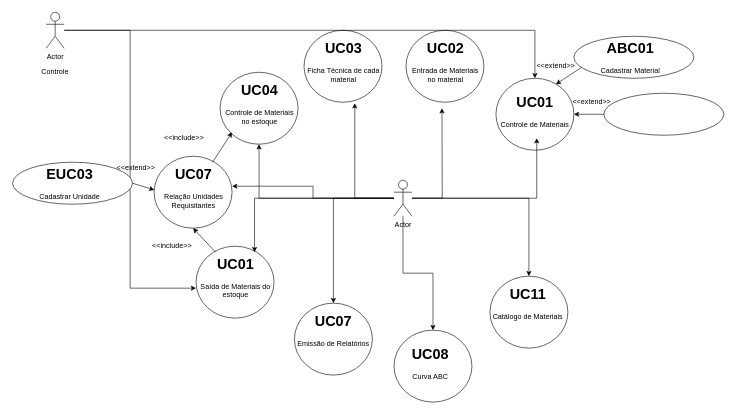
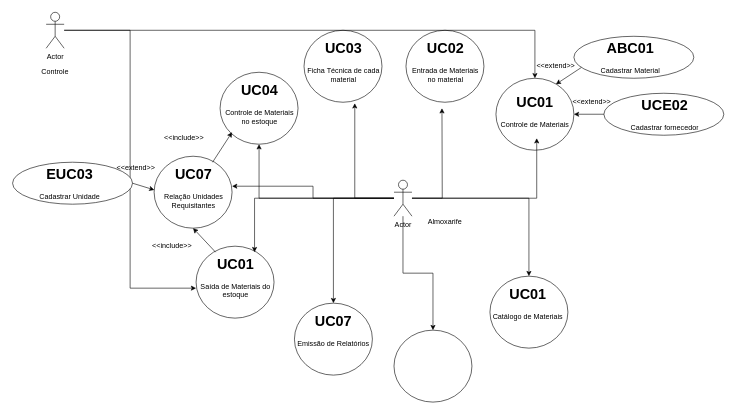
  <mxCell id="0" />
  <mxCell id="1" parent="0" />
  <mxCell id="2" value="" style="ellipse;whiteSpace=wrap;html=1;" parent="1" vertex="1"><mxGeometry x="256" y="260" width="130" height="120" as="geometry" /></mxCell>
  <mxCell id="3" value="&lt;h1 style=&quot;text-align: center&quot;&gt;UC07&lt;/h1&gt;&lt;p style=&quot;text-align: center&quot;&gt;Relação Unidades Requisitantes&lt;/p&gt;" style="text;html=1;strokeColor=none;fillColor=none;spacing=5;spacingTop=-20;whiteSpace=wrap;overflow=hidden;rounded=0;" parent="1" vertex="1"><mxGeometry x="256" y="270" width="130" height="80" as="geometry" /></mxCell>
  <mxCell id="4" value="" style="ellipse;whiteSpace=wrap;html=1;" parent="1" vertex="1"><mxGeometry x="366" y="120" width="130" height="120" as="geometry" /></mxCell>
  <mxCell id="5" value="&lt;h1 style=&quot;text-align: center&quot;&gt;UC04&lt;/h1&gt;&lt;p style=&quot;text-align: center&quot;&gt;Controle de Materiais no estoque&lt;/p&gt;" style="text;html=1;strokeColor=none;fillColor=none;spacing=5;spacingTop=-20;whiteSpace=wrap;overflow=hidden;rounded=0;" parent="1" vertex="1"><mxGeometry x="366" y="130" width="130" height="80" as="geometry" /></mxCell>
  <mxCell id="6" value="" style="ellipse;whiteSpace=wrap;html=1;" parent="1" vertex="1"><mxGeometry x="506" y="50" width="130" height="120" as="geometry" /></mxCell>
  <mxCell id="7" value="&lt;h1 style=&quot;text-align: center&quot;&gt;UC03&lt;/h1&gt;&lt;p style=&quot;text-align: center&quot;&gt;Ficha Técnica de cada material&lt;/p&gt;" style="text;html=1;strokeColor=none;fillColor=none;spacing=5;spacingTop=-20;whiteSpace=wrap;overflow=hidden;rounded=0;" parent="1" vertex="1"><mxGeometry x="506" y="60" width="130" height="80" as="geometry" /></mxCell>
  <mxCell id="8" value="" style="ellipse;whiteSpace=wrap;html=1;" parent="1" vertex="1"><mxGeometry x="326" y="410" width="130" height="120" as="geometry" /></mxCell>
  <mxCell id="9" value="&lt;h1 style=&quot;text-align: center&quot;&gt;UC01&lt;/h1&gt;&lt;p style=&quot;text-align: center&quot;&gt;Saída de Materiais do estoque&lt;/p&gt;" style="text;html=1;strokeColor=none;fillColor=none;spacing=5;spacingTop=-20;whiteSpace=wrap;overflow=hidden;rounded=0;" parent="1" vertex="1"><mxGeometry x="326" y="420" width="130" height="80" as="geometry" /></mxCell>
  <mxCell id="10" value="" style="ellipse;whiteSpace=wrap;html=1;" parent="1" vertex="1"><mxGeometry x="490" y="505" width="130" height="120" as="geometry" /></mxCell>
  <mxCell id="11" value="&lt;h1 style=&quot;text-align: center&quot;&gt;UC07&lt;/h1&gt;&lt;p style=&quot;text-align: center&quot;&gt;Emissão de Relatórios&lt;/p&gt;" style="text;html=1;strokeColor=none;fillColor=none;spacing=5;spacingTop=-20;whiteSpace=wrap;overflow=hidden;rounded=0;" parent="1" vertex="1"><mxGeometry x="490" y="515" width="130" height="80" as="geometry" /></mxCell>
  <mxCell id="12" value="" style="ellipse;whiteSpace=wrap;html=1;" parent="1" vertex="1"><mxGeometry x="656" y="550" width="130" height="120" as="geometry" /></mxCell>
- <mxCell id="13" value="&lt;h1 style=&quot;text-align: center&quot;&gt;UC08&lt;/h1&gt;&lt;p style=&quot;text-align: center&quot;&gt;Curva ABC&lt;/p&gt;" style="text;html=1;strokeColor=none;fillColor=none;spacing=5;spacingTop=-20;whiteSpace=wrap;overflow=hidden;rounded=0;" parent="1" vertex="1"><mxGeometry x="681" y="570" width="80" height="80" as="geometry" /></mxCell>
  <mxCell id="14" value="" style="ellipse;whiteSpace=wrap;html=1;" parent="1" vertex="1"><mxGeometry x="676" y="50" width="130" height="120" as="geometry" /></mxCell>
  <mxCell id="15" value="&lt;h1 style=&quot;text-align: center&quot;&gt;UC02&lt;/h1&gt;&lt;p style=&quot;text-align: center&quot;&gt;Entrada de Materiais no material&lt;/p&gt;" style="text;html=1;strokeColor=none;fillColor=none;spacing=5;spacingTop=-20;whiteSpace=wrap;overflow=hidden;rounded=0;" parent="1" vertex="1"><mxGeometry x="676" y="60" width="130" height="80" as="geometry" /></mxCell>
  <mxCell id="16" value="" style="ellipse;whiteSpace=wrap;html=1;" parent="1" vertex="1"><mxGeometry x="826" y="130" width="130" height="120" as="geometry" /></mxCell>
  <mxCell id="17" value="&lt;h1 style=&quot;text-align: center&quot;&gt;UC01&lt;/h1&gt;&lt;p style=&quot;text-align: center&quot;&gt;Controle de Materiais&lt;/p&gt;" style="text;html=1;strokeColor=none;fillColor=none;spacing=5;spacingTop=-20;whiteSpace=wrap;overflow=hidden;rounded=0;" parent="1" vertex="1"><mxGeometry x="829" y="150" width="130" height="80" as="geometry" /></mxCell>
  <mxCell id="18" value="" style="ellipse;whiteSpace=wrap;html=1;" parent="1" vertex="1"><mxGeometry x="816" y="460" width="130" height="120" as="geometry" /></mxCell>
- <mxCell id="19" value="&lt;h1 style=&quot;text-align: center&quot;&gt;UC11&lt;/h1&gt;&lt;p&gt;Catálogo de Materiais&lt;/p&gt;" style="text;html=1;strokeColor=none;fillColor=none;spacing=5;spacingTop=-20;whiteSpace=wrap;overflow=hidden;rounded=0;" parent="1" vertex="1"><mxGeometry x="816" y="470" width="130" height="80" as="geometry" /></mxCell>
+ <mxCell id="19" value="&lt;h1 style=&quot;text-align: center&quot;&gt;UC01&lt;/h1&gt;&lt;p&gt;Catálogo de Materiais&lt;/p&gt;" style="text;html=1;strokeColor=none;fillColor=none;spacing=5;spacingTop=-20;whiteSpace=wrap;overflow=hidden;rounded=0;" parent="1" vertex="1"><mxGeometry x="816" y="470" width="130" height="80" as="geometry" /></mxCell>
  <mxCell id="20" value="" style="ellipse;whiteSpace=wrap;html=1;" parent="1" vertex="1"><mxGeometry x="956" y="60" width="200" height="70" as="geometry" /></mxCell>
  <mxCell id="21" value="&lt;h1 style=&quot;text-align: center&quot;&gt;ABC01&lt;/h1&gt;&lt;p&gt;Cadastrar Material&lt;/p&gt;" style="text;html=1;strokeColor=none;fillColor=none;spacing=5;spacingTop=-20;whiteSpace=wrap;overflow=hidden;rounded=0;" parent="1" vertex="1"><mxGeometry x="996" y="60" width="130" height="70" as="geometry" /></mxCell>
  <mxCell id="22" value="" style="ellipse;whiteSpace=wrap;html=1;" parent="1" vertex="1"><mxGeometry x="1006" y="155" width="200" height="70" as="geometry" /></mxCell>
+ <mxCell id="23" value="&lt;h1 style=&quot;text-align: center&quot;&gt;UCE02&lt;/h1&gt;&lt;p&gt;Cadastrar fornecedor&lt;/p&gt;" style="text;html=1;strokeColor=none;fillColor=none;spacing=5;spacingTop=-20;whiteSpace=wrap;overflow=hidden;rounded=0;" parent="1" vertex="1"><mxGeometry x="1046" y="155" width="130" height="70" as="geometry" /></mxCell>
  <mxCell id="24" value="" style="endArrow=classic;html=1;exitX=0.062;exitY=0.744;exitDx=0;exitDy=0;exitPerimeter=0;" parent="1" source="20" edge="1"><mxGeometry width="50" height="50" relative="1" as="geometry"><mxPoint x="1016" y="100" as="sourcePoint" /><mxPoint x="926" y="140" as="targetPoint" /></mxGeometry></mxCell>
  <mxCell id="25" value="" style="endArrow=classic;html=1;" parent="1" source="22" edge="1"><mxGeometry width="50" height="50" relative="1" as="geometry"><mxPoint x="906" y="240" as="sourcePoint" /><mxPoint x="956" y="190" as="targetPoint" /></mxGeometry></mxCell>
  <mxCell id="26" value="&amp;lt;&amp;lt;extend&amp;gt;&amp;gt;" style="text;html=1;strokeColor=none;fillColor=none;align=center;verticalAlign=middle;whiteSpace=wrap;rounded=0;" parent="1" vertex="1"><mxGeometry x="936" y="160" width="100" height="20" as="geometry" /></mxCell>
  <mxCell id="27" value="&amp;lt;&amp;lt;extend&amp;gt;&amp;gt;" style="text;html=1;strokeColor=none;fillColor=none;align=center;verticalAlign=middle;whiteSpace=wrap;rounded=0;" parent="1" vertex="1"><mxGeometry x="876" y="100" width="100" height="20" as="geometry" /></mxCell>
  <mxCell id="28" value="" style="edgeStyle=orthogonalEdgeStyle;rounded=0;orthogonalLoop=1;jettySize=auto;html=1;" parent="1" source="37" target="10" edge="1"><mxGeometry relative="1" as="geometry" /></mxCell>
  <mxCell id="29" style="edgeStyle=orthogonalEdgeStyle;rounded=0;orthogonalLoop=1;jettySize=auto;html=1;entryX=0.5;entryY=1;entryDx=0;entryDy=0;" parent="1" source="37" target="17" edge="1"><mxGeometry relative="1" as="geometry" /></mxCell>
  <mxCell id="30" style="edgeStyle=orthogonalEdgeStyle;rounded=0;orthogonalLoop=1;jettySize=auto;html=1;" parent="1" source="37" edge="1"><mxGeometry relative="1" as="geometry"><mxPoint x="736" y="180" as="targetPoint" /></mxGeometry></mxCell>
  <mxCell id="31" style="edgeStyle=orthogonalEdgeStyle;rounded=0;orthogonalLoop=1;jettySize=auto;html=1;entryX=0.651;entryY=1.014;entryDx=0;entryDy=0;entryPerimeter=0;" parent="1" source="37" target="6" edge="1"><mxGeometry relative="1" as="geometry" /></mxCell>
  <mxCell id="32" style="edgeStyle=orthogonalEdgeStyle;rounded=0;orthogonalLoop=1;jettySize=auto;html=1;entryX=0.5;entryY=0;entryDx=0;entryDy=0;" parent="1" source="37" target="18" edge="1"><mxGeometry relative="1" as="geometry" /></mxCell>
  <mxCell id="33" style="edgeStyle=orthogonalEdgeStyle;rounded=0;orthogonalLoop=1;jettySize=auto;html=1;entryX=0.5;entryY=0;entryDx=0;entryDy=0;" parent="1" source="37" target="12" edge="1"><mxGeometry relative="1" as="geometry" /></mxCell>
  <mxCell id="34" style="edgeStyle=orthogonalEdgeStyle;rounded=0;orthogonalLoop=1;jettySize=auto;html=1;entryX=0.75;entryY=0;entryDx=0;entryDy=0;" parent="1" source="37" target="9" edge="1"><mxGeometry relative="1" as="geometry" /></mxCell>
  <mxCell id="35" style="edgeStyle=orthogonalEdgeStyle;rounded=0;orthogonalLoop=1;jettySize=auto;html=1;entryX=1;entryY=0.5;entryDx=0;entryDy=0;" parent="1" source="37" target="3" edge="1"><mxGeometry relative="1" as="geometry" /></mxCell>
  <mxCell id="36" style="edgeStyle=orthogonalEdgeStyle;rounded=0;orthogonalLoop=1;jettySize=auto;html=1;entryX=0.5;entryY=1;entryDx=0;entryDy=0;" parent="1" source="37" target="4" edge="1"><mxGeometry relative="1" as="geometry" /></mxCell>
  <mxCell id="37" value="Actor" style="shape=umlActor;verticalLabelPosition=bottom;verticalAlign=top;html=1;outlineConnect=0;" parent="1" vertex="1"><mxGeometry x="656" y="300" width="30" height="60" as="geometry" /></mxCell>
  <mxCell id="38" style="edgeStyle=orthogonalEdgeStyle;rounded=0;orthogonalLoop=1;jettySize=auto;html=1;entryX=0;entryY=0.75;entryDx=0;entryDy=0;" parent="1" source="40" target="9" edge="1"><mxGeometry relative="1" as="geometry" /></mxCell>
  <mxCell id="39" style="edgeStyle=orthogonalEdgeStyle;rounded=0;orthogonalLoop=1;jettySize=auto;html=1;entryX=0.5;entryY=0;entryDx=0;entryDy=0;" parent="1" source="40" target="16" edge="1"><mxGeometry relative="1" as="geometry" /></mxCell>
  <mxCell id="40" value="Actor" style="shape=umlActor;verticalLabelPosition=bottom;verticalAlign=top;html=1;outlineConnect=0;" parent="1" vertex="1"><mxGeometry x="76" y="20" width="30" height="60" as="geometry" /></mxCell>
+ <mxCell id="41" value="Almoxarife" style="text;html=1;strokeColor=none;fillColor=none;align=center;verticalAlign=middle;whiteSpace=wrap;rounded=0;" parent="1" vertex="1"><mxGeometry x="721" y="360" width="40" height="20" as="geometry" /></mxCell>
  <mxCell id="42" value="Controle" style="text;html=1;strokeColor=none;fillColor=none;align=center;verticalAlign=middle;whiteSpace=wrap;rounded=0;" parent="1" vertex="1"><mxGeometry x="71" y="110" width="40" height="20" as="geometry" /></mxCell>
  <mxCell id="43" value="" style="endArrow=classic;html=1;exitX=0.75;exitY=0;exitDx=0;exitDy=0;" parent="1" source="3" edge="1"><mxGeometry width="50" height="50" relative="1" as="geometry"><mxPoint x="336" y="270" as="sourcePoint" /><mxPoint x="386" y="220" as="targetPoint" /></mxGeometry></mxCell>
  <mxCell id="44" value="" style="endArrow=classic;html=1;entryX=0.5;entryY=1;entryDx=0;entryDy=0;exitX=0.25;exitY=0;exitDx=0;exitDy=0;" parent="1" source="9" target="2" edge="1"><mxGeometry width="50" height="50" relative="1" as="geometry"><mxPoint x="266" y="430" as="sourcePoint" /><mxPoint x="326" y="370" as="targetPoint" /></mxGeometry></mxCell>
  <mxCell id="45" value="&amp;lt;&amp;lt;include&amp;gt;&amp;gt;" style="text;html=1;strokeColor=none;fillColor=none;align=center;verticalAlign=middle;whiteSpace=wrap;rounded=0;" parent="1" vertex="1"><mxGeometry x="256" y="220" width="100" height="20" as="geometry" /></mxCell>
  <mxCell id="46" value="&amp;lt;&amp;lt;include&amp;gt;&amp;gt;" style="text;html=1;strokeColor=none;fillColor=none;align=center;verticalAlign=middle;whiteSpace=wrap;rounded=0;" parent="1" vertex="1"><mxGeometry x="236" y="400" width="100" height="20" as="geometry" /></mxCell>
  <mxCell id="47" value="" style="ellipse;whiteSpace=wrap;html=1;" parent="1" vertex="1"><mxGeometry x="20" y="270" width="200" height="70" as="geometry" /></mxCell>
  <mxCell id="48" value="&lt;h1 style=&quot;text-align: center&quot;&gt;EUC03&lt;/h1&gt;&lt;p&gt;Cadastrar Unidade&lt;/p&gt;" style="text;html=1;strokeColor=none;fillColor=none;spacing=5;spacingTop=-20;whiteSpace=wrap;overflow=hidden;rounded=0;" parent="1" vertex="1"><mxGeometry x="60" y="270" width="130" height="70" as="geometry" /></mxCell>
  <mxCell id="49" value="" style="endArrow=classic;html=1;exitX=1;exitY=0.5;exitDx=0;exitDy=0;entryX=0.003;entryY=0.577;entryDx=0;entryDy=0;entryPerimeter=0;" parent="1" source="47" target="3" edge="1"><mxGeometry width="50" height="50" relative="1" as="geometry"><mxPoint x="256" y="319.8" as="sourcePoint" /><mxPoint x="166" y="380" as="targetPoint" /></mxGeometry></mxCell>
  <mxCell id="50" value="&amp;lt;&amp;lt;extend&amp;gt;&amp;gt;" style="text;html=1;strokeColor=none;fillColor=none;align=center;verticalAlign=middle;whiteSpace=wrap;rounded=0;" parent="1" vertex="1"><mxGeometry x="176" y="270" width="100" height="20" as="geometry" /></mxCell>
